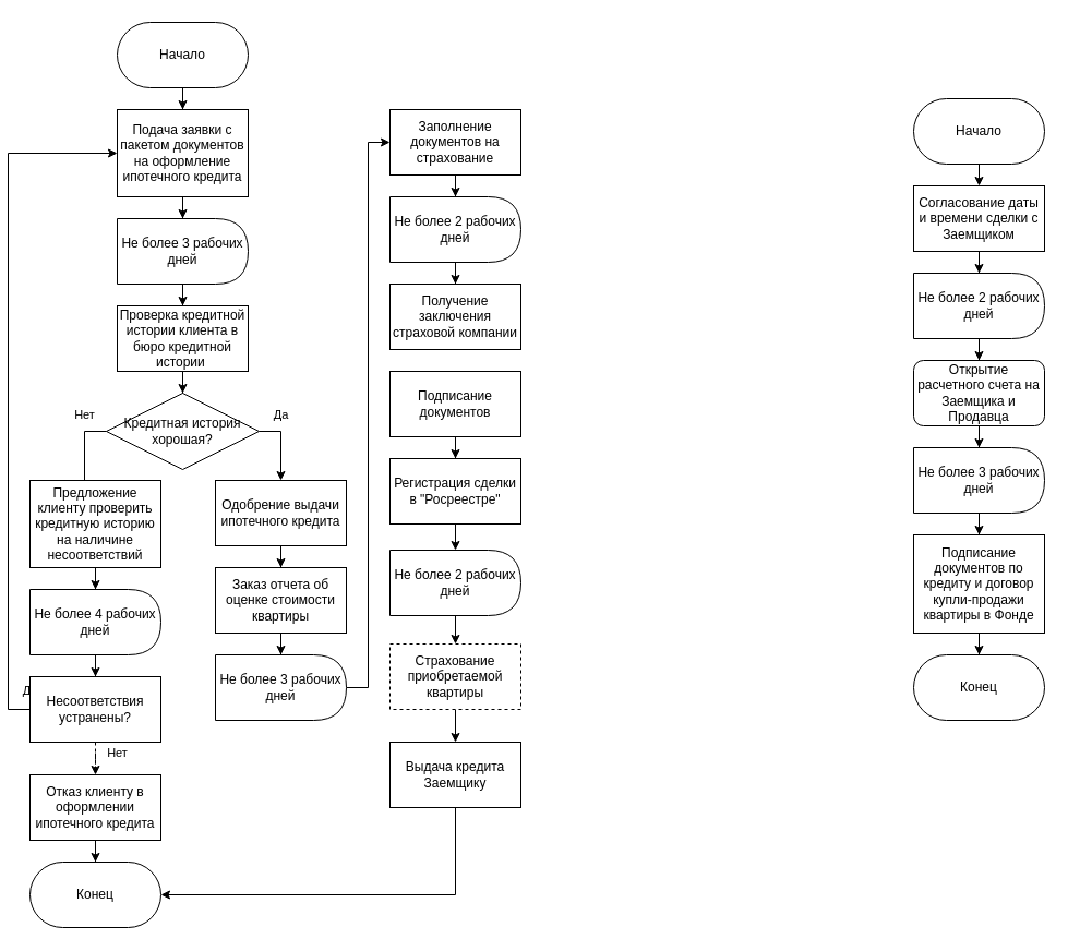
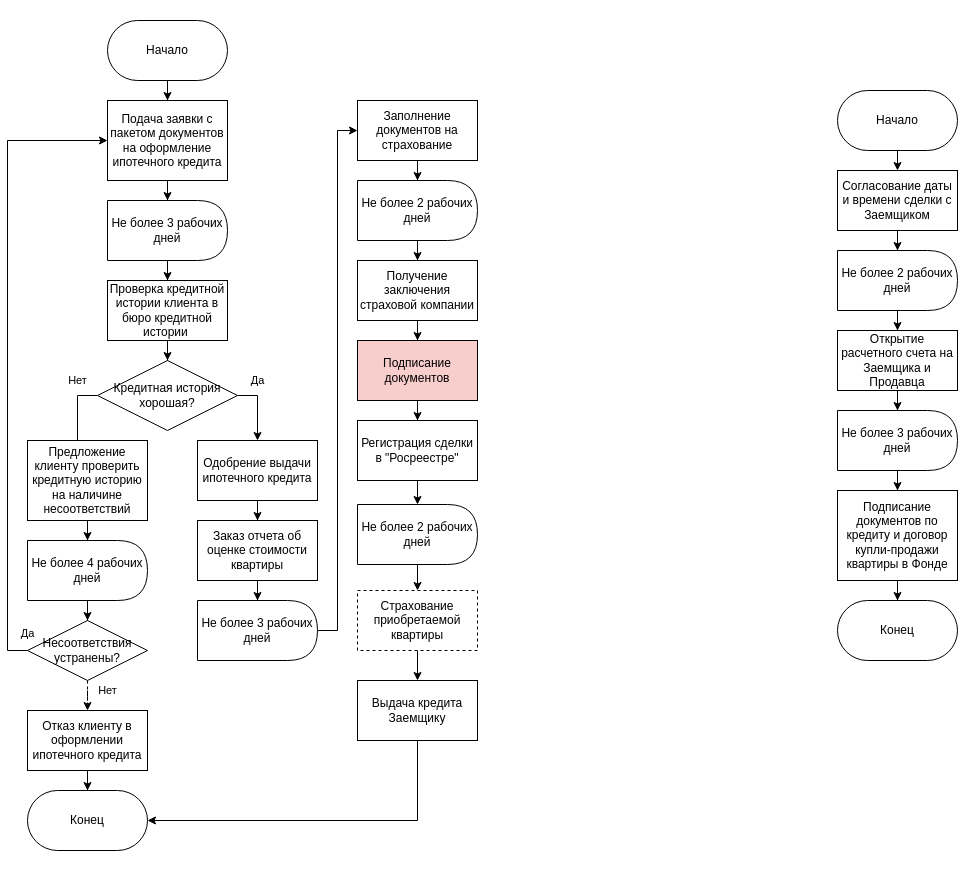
  <mxCell id="0" />
  <mxCell id="1" parent="0" />
  <mxCell id="2" value="" style="edgeStyle=orthogonalEdgeStyle;rounded=0;orthogonalLoop=1;jettySize=auto;html=1;" edge="1" parent="1" source="3" target="5"><mxGeometry relative="1" as="geometry" /></mxCell>
  <mxCell id="3" value="Начало" style="rounded=1;whiteSpace=wrap;html=1;arcSize=50;" vertex="1" parent="1"><mxGeometry x="100" y="20" width="120" height="60" as="geometry" /></mxCell>
  <mxCell id="4" value="" style="edgeStyle=orthogonalEdgeStyle;rounded=0;orthogonalLoop=1;jettySize=auto;html=1;" edge="1" parent="1" source="5" target="7"><mxGeometry relative="1" as="geometry" /></mxCell>
  <mxCell id="5" value="Подача заявки с пакетом документов на оформление ипотечного кредита" style="rounded=0;whiteSpace=wrap;html=1;" vertex="1" parent="1"><mxGeometry x="100" y="100" width="120" height="80" as="geometry" /></mxCell>
  <mxCell id="6" value="" style="edgeStyle=orthogonalEdgeStyle;rounded=0;orthogonalLoop=1;jettySize=auto;html=1;" edge="1" parent="1" source="7" target="12"><mxGeometry relative="1" as="geometry" /></mxCell>
  <mxCell id="7" value="Не более 3 рабочих дней" style="shape=delay;whiteSpace=wrap;html=1;" vertex="1" parent="1"><mxGeometry x="100" y="200" width="120" height="60" as="geometry" /></mxCell>
  <mxCell id="8" value="Нет" style="edgeStyle=orthogonalEdgeStyle;rounded=0;orthogonalLoop=1;jettySize=auto;html=1;exitX=0;exitY=0.5;exitDx=0;exitDy=0;" edge="1" parent="1" source="10" target="14"><mxGeometry x="-0.579" y="-15" relative="1" as="geometry"><mxPoint x="15" y="-15" as="offset" /></mxGeometry></mxCell>
  <mxCell id="9" value="Да" style="edgeStyle=orthogonalEdgeStyle;rounded=0;orthogonalLoop=1;jettySize=auto;html=1;exitX=1;exitY=0.5;exitDx=0;exitDy=0;entryX=0.5;entryY=0;entryDx=0;entryDy=0;" edge="1" parent="1" source="10" target="24"><mxGeometry x="-0.385" y="-15" relative="1" as="geometry"><mxPoint x="15" y="-15" as="offset" /></mxGeometry></mxCell>
  <mxCell id="10" value="Кредитная история хорошая?" style="rhombus;whiteSpace=wrap;html=1;" vertex="1" parent="1"><mxGeometry x="90" y="360" width="140" height="70" as="geometry" /></mxCell>
  <mxCell id="11" style="edgeStyle=orthogonalEdgeStyle;rounded=0;orthogonalLoop=1;jettySize=auto;html=1;exitX=0.5;exitY=1;exitDx=0;exitDy=0;" edge="1" parent="1" source="12" target="10"><mxGeometry relative="1" as="geometry" /></mxCell>
  <mxCell id="12" value="Проверка кредитной истории клиента в бюро кредитной истории&amp;nbsp;" style="rounded=0;whiteSpace=wrap;html=1;" vertex="1" parent="1"><mxGeometry x="100" y="280" width="120" height="60" as="geometry" /></mxCell>
  <mxCell id="13" style="edgeStyle=orthogonalEdgeStyle;rounded=0;orthogonalLoop=1;jettySize=auto;html=1;exitX=0.5;exitY=1;exitDx=0;exitDy=0;" edge="1" parent="1" source="14" target="19"><mxGeometry relative="1" as="geometry" /></mxCell>
  <mxCell id="14" value="Предложение клиенту проверить кредитную историю на наличине несоответствий" style="rounded=0;whiteSpace=wrap;html=1;" vertex="1" parent="1"><mxGeometry x="20" y="440" width="120" height="80" as="geometry" /></mxCell>
  <mxCell id="15" value="Да" style="edgeStyle=orthogonalEdgeStyle;rounded=0;orthogonalLoop=1;jettySize=auto;html=1;exitX=0;exitY=0.5;exitDx=0;exitDy=0;entryX=0;entryY=0.5;entryDx=0;entryDy=0;" edge="1" parent="1" source="17" target="5"><mxGeometry x="-0.882" y="-20" relative="1" as="geometry"><mxPoint as="offset" /></mxGeometry></mxCell>
  <mxCell id="16" value="Нет" style="edgeStyle=orthogonalEdgeStyle;rounded=0;orthogonalLoop=1;jettySize=auto;html=1;exitX=0.5;exitY=1;exitDx=0;exitDy=0;dashed=1;" edge="1" parent="1" source="17" target="21"><mxGeometry x="0.2" y="20" relative="1" as="geometry"><mxPoint as="offset" /></mxGeometry></mxCell>
- <mxCell id="17" value="Несоответствия устранены?" style="whiteSpace=wrap;html=1;rounded=0;" vertex="1" parent="1"><mxGeometry x="20" y="620" width="120" height="60" as="geometry" /></mxCell>
+ <mxCell id="17" value="Несоответствия устранены?" style="rhombus;whiteSpace=wrap;html=1;" vertex="1" parent="1"><mxGeometry x="20" y="620" width="120" height="60" as="geometry" /></mxCell>
  <mxCell id="18" style="edgeStyle=orthogonalEdgeStyle;rounded=0;orthogonalLoop=1;jettySize=auto;html=1;exitX=0.5;exitY=1;exitDx=0;exitDy=0;" edge="1" parent="1" source="19" target="17"><mxGeometry relative="1" as="geometry" /></mxCell>
  <mxCell id="19" value="Не более 4 рабочих&lt;br&gt;дней" style="shape=delay;whiteSpace=wrap;html=1;" vertex="1" parent="1"><mxGeometry x="20" y="540" width="120" height="60" as="geometry" /></mxCell>
  <mxCell id="20" style="edgeStyle=orthogonalEdgeStyle;rounded=0;orthogonalLoop=1;jettySize=auto;html=1;exitX=0.5;exitY=1;exitDx=0;exitDy=0;" edge="1" parent="1" source="21" target="22"><mxGeometry relative="1" as="geometry" /></mxCell>
  <mxCell id="21" value="Отказ клиенту в оформлении ипотечного кредита" style="rounded=0;whiteSpace=wrap;html=1;" vertex="1" parent="1"><mxGeometry x="20" y="710" width="120" height="60" as="geometry" /></mxCell>
  <mxCell id="22" value="Конец" style="rounded=1;whiteSpace=wrap;html=1;arcSize=50;" vertex="1" parent="1"><mxGeometry x="20" y="790" width="120" height="60" as="geometry" /></mxCell>
  <mxCell id="23" style="edgeStyle=orthogonalEdgeStyle;rounded=0;orthogonalLoop=1;jettySize=auto;html=1;exitX=0.5;exitY=1;exitDx=0;exitDy=0;" edge="1" parent="1" source="24" target="26"><mxGeometry relative="1" as="geometry" /></mxCell>
  <mxCell id="24" value="Одобрение выдачи ипотечного кредита" style="rounded=0;whiteSpace=wrap;html=1;" vertex="1" parent="1"><mxGeometry x="190" y="440" width="120" height="60" as="geometry" /></mxCell>
  <mxCell id="25" style="edgeStyle=orthogonalEdgeStyle;rounded=0;orthogonalLoop=1;jettySize=auto;html=1;exitX=0.5;exitY=1;exitDx=0;exitDy=0;" edge="1" parent="1" source="26" target="28"><mxGeometry relative="1" as="geometry" /></mxCell>
  <mxCell id="26" value="Заказ отчета об оценке стоимости квартиры" style="rounded=0;whiteSpace=wrap;html=1;" vertex="1" parent="1"><mxGeometry x="190" y="520" width="120" height="60" as="geometry" /></mxCell>
  <mxCell id="27" style="edgeStyle=orthogonalEdgeStyle;rounded=0;orthogonalLoop=1;jettySize=auto;html=1;exitX=1;exitY=0.5;exitDx=0;exitDy=0;entryX=0;entryY=0.5;entryDx=0;entryDy=0;" edge="1" parent="1" source="28" target="30"><mxGeometry relative="1" as="geometry" /></mxCell>
  <mxCell id="28" value="Не более 3 рабочих дней" style="shape=delay;whiteSpace=wrap;html=1;" vertex="1" parent="1"><mxGeometry x="190" y="600" width="120" height="60" as="geometry" /></mxCell>
  <mxCell id="29" style="edgeStyle=orthogonalEdgeStyle;rounded=0;orthogonalLoop=1;jettySize=auto;html=1;exitX=0.5;exitY=1;exitDx=0;exitDy=0;" edge="1" parent="1" source="30" target="32"><mxGeometry relative="1" as="geometry" /></mxCell>
  <mxCell id="30" value="Заполнение документов на страхование" style="rounded=0;whiteSpace=wrap;html=1;" vertex="1" parent="1"><mxGeometry x="350" y="100" width="120" height="60" as="geometry" /></mxCell>
  <mxCell id="31" style="edgeStyle=orthogonalEdgeStyle;rounded=0;orthogonalLoop=1;jettySize=auto;html=1;exitX=0.5;exitY=1;exitDx=0;exitDy=0;" edge="1" parent="1" source="32" target="34"><mxGeometry relative="1" as="geometry" /></mxCell>
  <mxCell id="32" value="Не более 2 рабочих дней" style="shape=delay;whiteSpace=wrap;html=1;" vertex="1" parent="1"><mxGeometry x="350" y="180" width="120" height="60" as="geometry" /></mxCell>
+ <mxCell id="33" style="edgeStyle=orthogonalEdgeStyle;rounded=0;orthogonalLoop=1;jettySize=auto;html=1;exitX=0.5;exitY=1;exitDx=0;exitDy=0;" edge="1" parent="1" source="34" target="36"><mxGeometry relative="1" as="geometry" /></mxCell>
  <mxCell id="34" value="Получение заключения страховой компании" style="rounded=0;whiteSpace=wrap;html=1;" vertex="1" parent="1"><mxGeometry x="350" y="260" width="120" height="60" as="geometry" /></mxCell>
  <mxCell id="35" style="edgeStyle=orthogonalEdgeStyle;rounded=0;orthogonalLoop=1;jettySize=auto;html=1;exitX=0.5;exitY=1;exitDx=0;exitDy=0;" edge="1" parent="1" source="36" target="38"><mxGeometry relative="1" as="geometry" /></mxCell>
- <mxCell id="36" value="Подписание документов" style="rounded=0;whiteSpace=wrap;html=1;" vertex="1" parent="1"><mxGeometry x="350" y="340" width="120" height="60" as="geometry" /></mxCell>
+ <mxCell id="36" value="Подписание документов" style="rounded=0;whiteSpace=wrap;html=1;fillColor=#f8cecc;" vertex="1" parent="1"><mxGeometry x="350" y="340" width="120" height="60" as="geometry" /></mxCell>
  <mxCell id="37" style="edgeStyle=orthogonalEdgeStyle;rounded=0;orthogonalLoop=1;jettySize=auto;html=1;exitX=0.5;exitY=1;exitDx=0;exitDy=0;" edge="1" parent="1" source="38" target="44"><mxGeometry relative="1" as="geometry" /></mxCell>
  <mxCell id="38" value="Регистрация сделки в &quot;Росреестре&quot;" style="rounded=0;whiteSpace=wrap;html=1;" vertex="1" parent="1"><mxGeometry x="350" y="420" width="120" height="60" as="geometry" /></mxCell>
  <mxCell id="39" style="edgeStyle=orthogonalEdgeStyle;rounded=0;orthogonalLoop=1;jettySize=auto;html=1;exitX=0.5;exitY=1;exitDx=0;exitDy=0;entryX=0.5;entryY=0;entryDx=0;entryDy=0;" edge="1" parent="1" source="40" target="42"><mxGeometry relative="1" as="geometry" /></mxCell>
  <mxCell id="40" value="Страхование приобретаемой квартиры" style="rounded=0;whiteSpace=wrap;html=1;dashed=1;" vertex="1" parent="1"><mxGeometry x="350" y="590" width="120" height="60" as="geometry" /></mxCell>
  <mxCell id="41" style="edgeStyle=orthogonalEdgeStyle;rounded=0;orthogonalLoop=1;jettySize=auto;html=1;exitX=0.5;exitY=1;exitDx=0;exitDy=0;entryX=1;entryY=0.5;entryDx=0;entryDy=0;" edge="1" parent="1" source="42" target="22"><mxGeometry relative="1" as="geometry" /></mxCell>
  <mxCell id="42" value="Выдача кредита Заемщику" style="rounded=0;whiteSpace=wrap;html=1;" vertex="1" parent="1"><mxGeometry x="350" y="680" width="120" height="60" as="geometry" /></mxCell>
  <mxCell id="43" style="edgeStyle=orthogonalEdgeStyle;rounded=0;orthogonalLoop=1;jettySize=auto;html=1;exitX=0.5;exitY=1;exitDx=0;exitDy=0;entryX=0.5;entryY=0;entryDx=0;entryDy=0;" edge="1" parent="1" source="44" target="40"><mxGeometry relative="1" as="geometry" /></mxCell>
  <mxCell id="44" value="Не более 2 рабочих дней" style="shape=delay;whiteSpace=wrap;html=1;" vertex="1" parent="1"><mxGeometry x="350" y="504" width="120" height="60" as="geometry" /></mxCell>
  <mxCell id="45" style="edgeStyle=orthogonalEdgeStyle;rounded=0;orthogonalLoop=1;jettySize=auto;html=1;exitX=0.5;exitY=1;exitDx=0;exitDy=0;entryX=0.5;entryY=0;entryDx=0;entryDy=0;" edge="1" parent="1" source="46" target="48"><mxGeometry relative="1" as="geometry" /></mxCell>
  <mxCell id="46" value="Начало" style="rounded=1;whiteSpace=wrap;html=1;arcSize=50;" vertex="1" parent="1"><mxGeometry x="830" y="90" width="120" height="60" as="geometry" /></mxCell>
  <mxCell id="47" style="edgeStyle=orthogonalEdgeStyle;rounded=0;orthogonalLoop=1;jettySize=auto;html=1;exitX=0.5;exitY=1;exitDx=0;exitDy=0;" edge="1" parent="1" source="48" target="50"><mxGeometry relative="1" as="geometry" /></mxCell>
  <mxCell id="48" value="Согласование даты и времени сделки с Заемщиком" style="rounded=0;whiteSpace=wrap;html=1;" vertex="1" parent="1"><mxGeometry x="830" y="170" width="120" height="60" as="geometry" /></mxCell>
  <mxCell id="49" style="edgeStyle=orthogonalEdgeStyle;rounded=0;orthogonalLoop=1;jettySize=auto;html=1;exitX=0.5;exitY=1;exitDx=0;exitDy=0;" edge="1" parent="1" source="50" target="54"><mxGeometry relative="1" as="geometry" /></mxCell>
  <mxCell id="50" value="Не более 2 рабочих дней" style="shape=delay;whiteSpace=wrap;html=1;" vertex="1" parent="1"><mxGeometry x="830" y="250" width="120" height="60" as="geometry" /></mxCell>
  <mxCell id="51" style="edgeStyle=orthogonalEdgeStyle;rounded=0;orthogonalLoop=1;jettySize=auto;html=1;exitX=0.5;exitY=1;exitDx=0;exitDy=0;" edge="1" parent="1" source="52" target="56"><mxGeometry relative="1" as="geometry" /></mxCell>
  <mxCell id="52" value="Не более 3 рабочих дней" style="shape=delay;whiteSpace=wrap;html=1;" vertex="1" parent="1"><mxGeometry x="830" y="410" width="120" height="60" as="geometry" /></mxCell>
  <mxCell id="53" style="edgeStyle=orthogonalEdgeStyle;rounded=0;orthogonalLoop=1;jettySize=auto;html=1;exitX=0.5;exitY=1;exitDx=0;exitDy=0;" edge="1" parent="1" source="54" target="52"><mxGeometry relative="1" as="geometry" /></mxCell>
- <mxCell id="54" value="Открытие расчетного счета на Заемщика и Продавца" style="whiteSpace=wrap;html=1;rounded=1;" vertex="1" parent="1"><mxGeometry x="830" y="330" width="120" height="60" as="geometry" /></mxCell>
+ <mxCell id="54" value="Открытие расчетного счета на Заемщика и Продавца" style="rounded=0;whiteSpace=wrap;html=1;" vertex="1" parent="1"><mxGeometry x="830" y="330" width="120" height="60" as="geometry" /></mxCell>
  <mxCell id="55" style="edgeStyle=orthogonalEdgeStyle;rounded=0;orthogonalLoop=1;jettySize=auto;html=1;exitX=0.5;exitY=1;exitDx=0;exitDy=0;" edge="1" parent="1" source="56" target="57"><mxGeometry relative="1" as="geometry" /></mxCell>
  <mxCell id="56" value="Подписание документов по кредиту и договор купли-продажи квартиры в Фонде" style="rounded=0;whiteSpace=wrap;html=1;" vertex="1" parent="1"><mxGeometry x="830" y="490" width="120" height="90" as="geometry" /></mxCell>
  <mxCell id="57" value="Конец" style="rounded=1;whiteSpace=wrap;html=1;arcSize=50;" vertex="1" parent="1"><mxGeometry x="830" y="600" width="120" height="60" as="geometry" /></mxCell>
